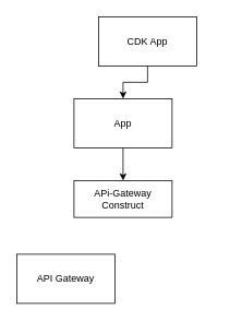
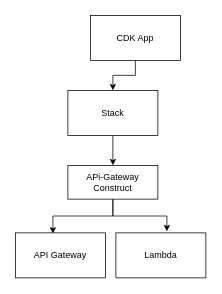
  <mxCell id="0" />
  <mxCell id="1" parent="0" />
  <mxCell id="2" style="edgeStyle=orthogonalEdgeStyle;rounded=0;orthogonalLoop=1;jettySize=auto;html=1;entryX=0.5;entryY=0;entryDx=0;entryDy=0;" edge="1" parent="1" source="3" target="5"><mxGeometry relative="1" as="geometry" /></mxCell>
  <mxCell id="3" value="CDK App" style="rounded=0;whiteSpace=wrap;html=1;" vertex="1" parent="1"><mxGeometry x="120" y="20" width="120" height="60" as="geometry" /></mxCell>
  <mxCell id="4" style="edgeStyle=orthogonalEdgeStyle;rounded=0;orthogonalLoop=1;jettySize=auto;html=1;entryX=0.5;entryY=0;entryDx=0;entryDy=0;" edge="1" parent="1" source="5" target="8"><mxGeometry relative="1" as="geometry" /></mxCell>
- <mxCell id="5" value="App" style="rounded=0;whiteSpace=wrap;html=1;" vertex="1" parent="1"><mxGeometry x="90" y="120" width="120" height="60" as="geometry" /></mxCell>
+ <mxCell id="5" value="Stack" style="rounded=0;whiteSpace=wrap;html=1;" vertex="1" parent="1"><mxGeometry x="90" y="120" width="120" height="60" as="geometry" /></mxCell>
+ <mxCell id="6" style="edgeStyle=orthogonalEdgeStyle;rounded=0;orthogonalLoop=1;jettySize=auto;html=1;entryX=0.417;entryY=0.017;entryDx=0;entryDy=0;entryPerimeter=0;" edge="1" parent="1" source="8" target="9"><mxGeometry relative="1" as="geometry" /></mxCell>
+ <mxCell id="7" style="edgeStyle=orthogonalEdgeStyle;rounded=0;orthogonalLoop=1;jettySize=auto;html=1;entryX=0.567;entryY=-0.033;entryDx=0;entryDy=0;entryPerimeter=0;" edge="1" parent="1" source="8" target="10"><mxGeometry relative="1" as="geometry" /></mxCell>
  <mxCell id="8" value="APi-Gateway Construct" style="rounded=0;whiteSpace=wrap;html=1;" vertex="1" parent="1"><mxGeometry x="90" y="220" width="120" height="45" as="geometry" /></mxCell>
  <mxCell id="9" value="API Gateway" style="rounded=0;whiteSpace=wrap;html=1;" vertex="1" parent="1"><mxGeometry x="20" y="310" width="120" height="60" as="geometry" /></mxCell>
+ <mxCell id="10" value="Lambda" style="rounded=0;whiteSpace=wrap;html=1;" vertex="1" parent="1"><mxGeometry x="154" y="310" width="120" height="60" as="geometry" /></mxCell>
